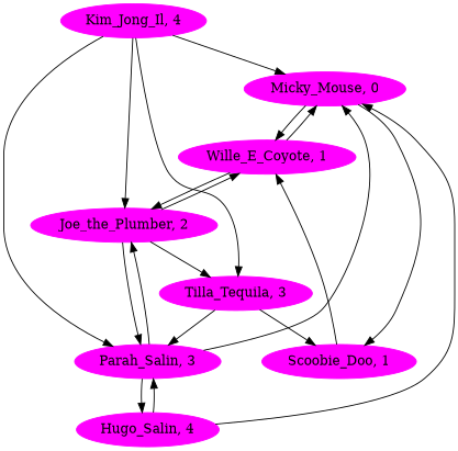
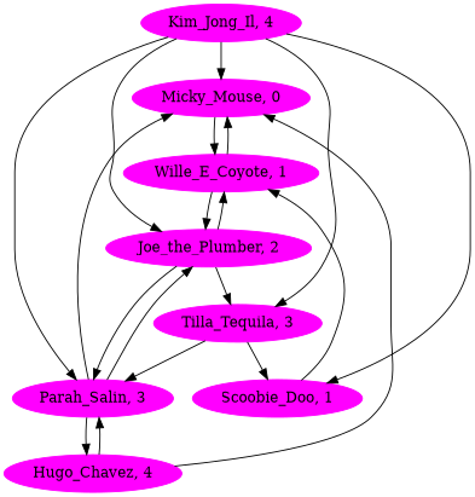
  digraph {
    node [color=Magenta style=filled]
    n1 [label="Micky_Mouse, 0"]
    n2 [label="Wille_E_Coyote, 1"]
    n3 [label="Scoobie_Doo, 1"]
    n4 [label="Joe_the_Plumber, 2"]
    n5 [label="Parah_Salin, 3"]
-   n6 [label="Hugo_Salin, 4"]
+   n6 [label="Hugo_Chavez, 4"]
    n7 [label="Tilla_Tequila, 3"]
    n8 [label="Kim_Jong_Il, 4"]
    n1 -> n2
-   n1 -> n3
+   n8 -> n3
    n2 -> n1
    n2 -> n4
    n3 -> n2
    n4 -> n2
    n4 -> n5
    n4 -> n7
    n5 -> n1
    n5 -> n4
    n5 -> n6
    n6 -> n1
    n6 -> n5
    n7 -> n3
    n7 -> n5
    n8 -> n1
    n8 -> n4
    n8 -> n5
    n8 -> n7
  }
